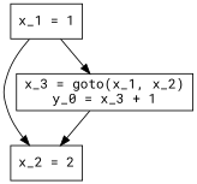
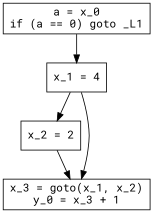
  digraph {
    fontname="Roboto Mono"
    node [fontname="Roboto Mono" shape=box]
    edge [fontname="Roboto Mono"]
-   n2 [label="x_1 = 1"]
+   n1 [label="a = x_0\nif (a == 0) goto _L1"]
+   n2 [label="x_1 = 4"]
    n3 [label="x_2 = 2"]
    n4 [label="x_3 = goto(x_1, x_2)\ny_0 = x_3 + 1"]
+   n1 -> n2
    n2 -> n3
    n2 -> n4
-   n4 -> n3
+   n3 -> n4
  }
